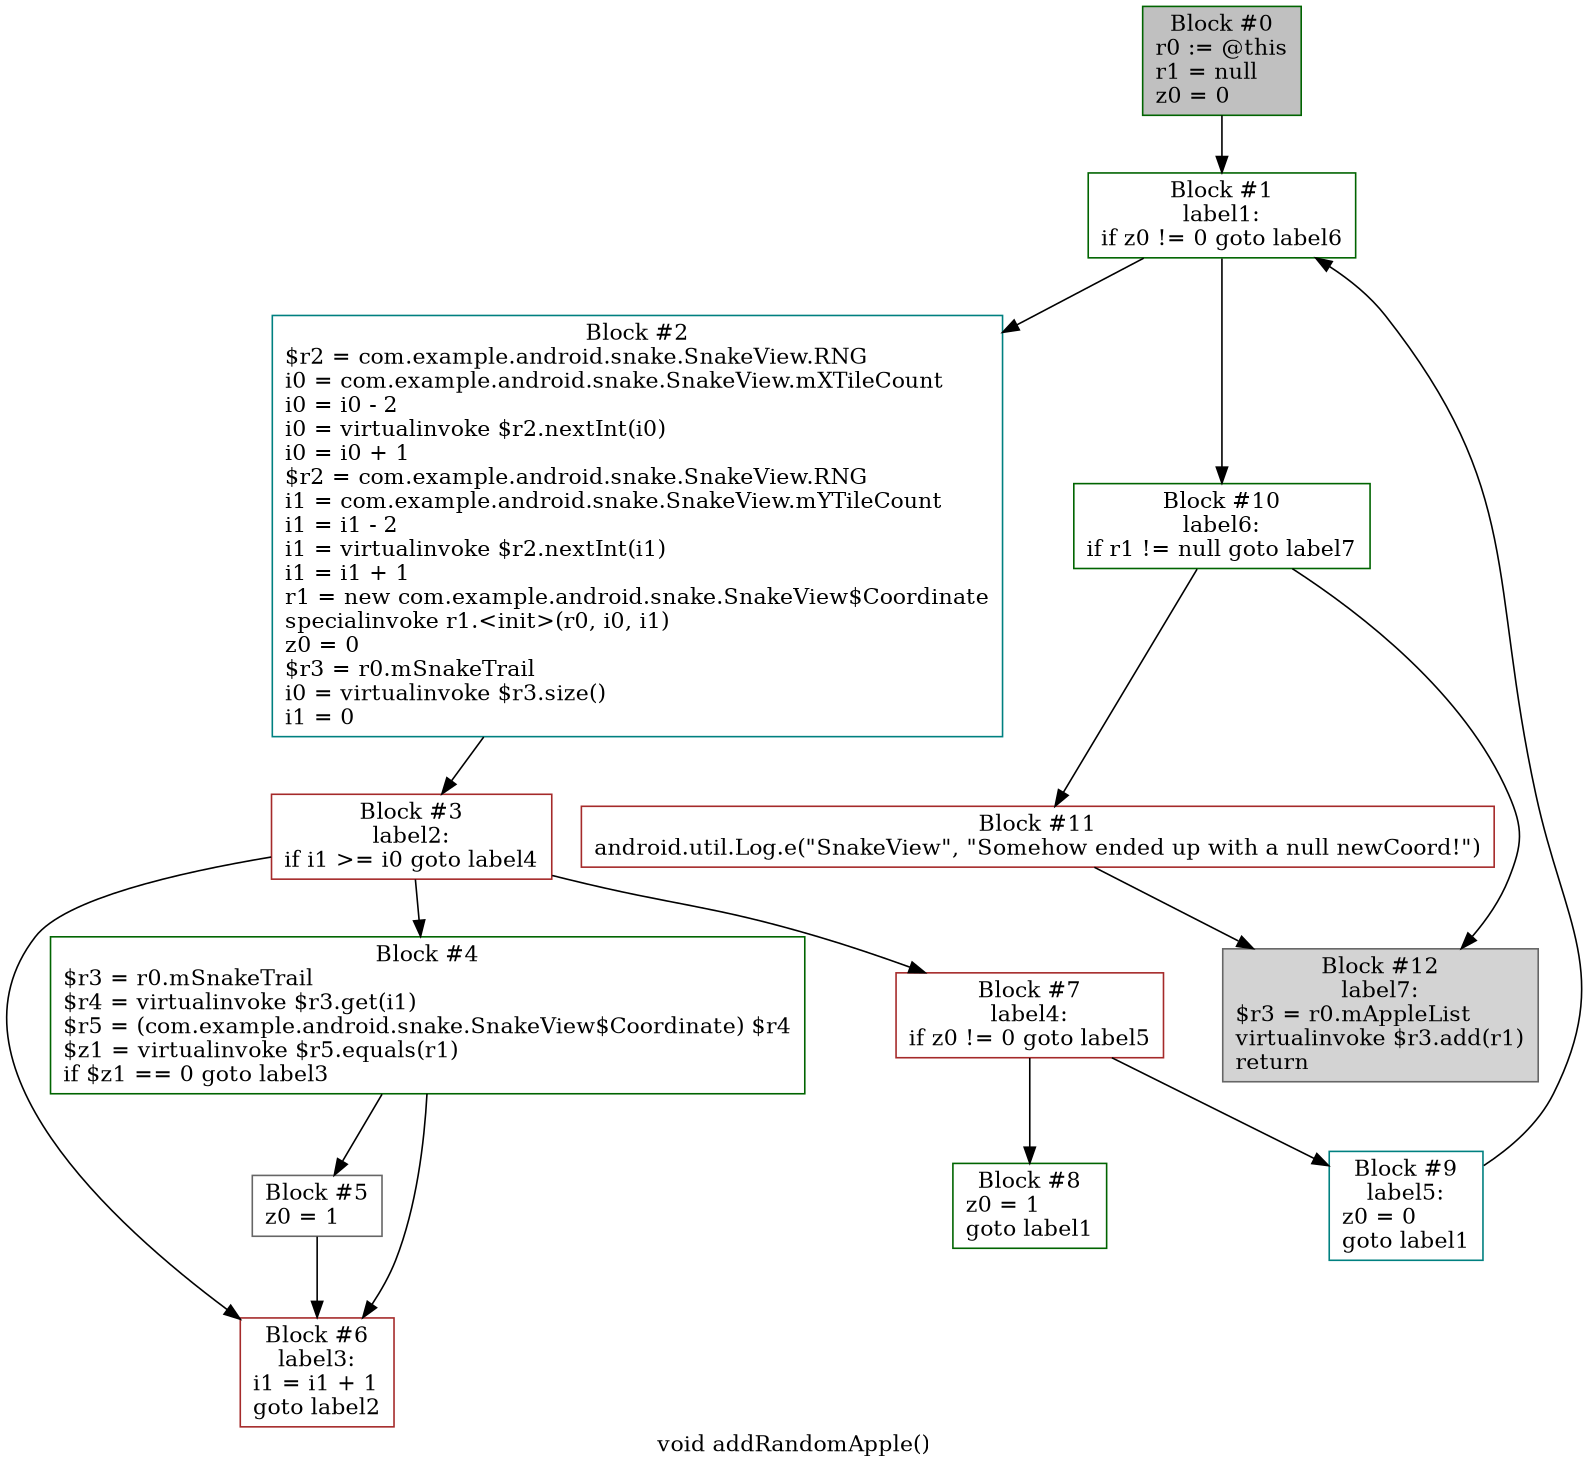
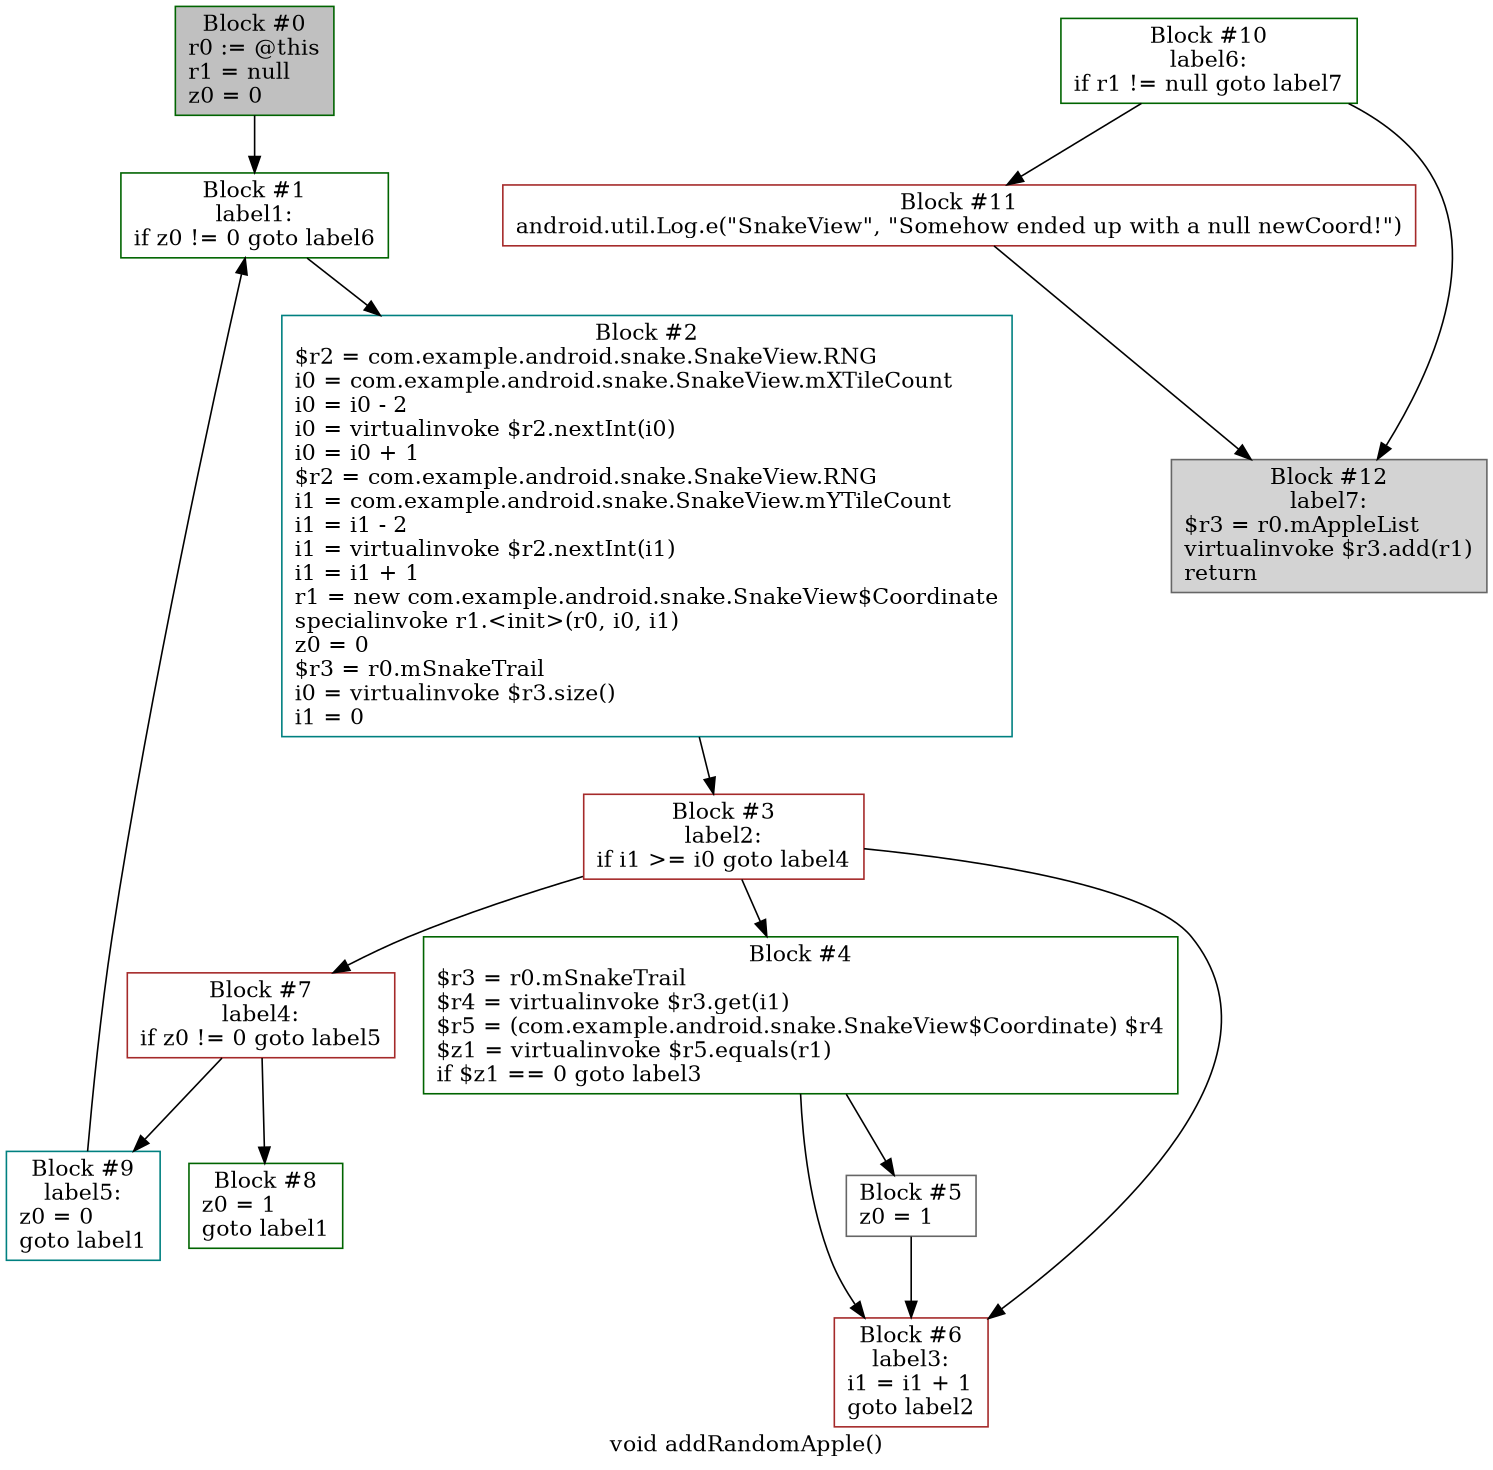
  digraph {
    label="void addRandomApple()"
    node [color=darkgreen shape=box]
    n1 [fillcolor=gray label="Block #0\nr0 := @this\lr1 = null\lz0 = 0\l" style=filled]
    n2 [label="Block #1\nlabel1:\nif z0 != 0 goto label6\l"]
    n3 [color=teal label="Block #2\n$r2 = com.example.android.snake.SnakeView.RNG\li0 = com.example.android.snake.SnakeView.mXTileCount\li0 = i0 - 2\li0 = virtualinvoke $r2.nextInt(i0)\li0 = i0 + 1\l$r2 = com.example.android.snake.SnakeView.RNG\li1 = com.example.android.snake.SnakeView.mYTileCount\li1 = i1 - 2\li1 = virtualinvoke $r2.nextInt(i1)\li1 = i1 + 1\lr1 = new com.example.android.snake.SnakeView$Coordinate\lspecialinvoke r1.<init>(r0, i0, i1)\lz0 = 0\l$r3 = r0.mSnakeTrail\li0 = virtualinvoke $r3.size()\li1 = 0\l"]
    n4 [label="Block #10\nlabel6:\nif r1 != null goto label7\l"]
    n5 [color=brown label="Block #3\nlabel2:\nif i1 >= i0 goto label4\l"]
    n6 [color=brown label="Block #11\nandroid.util.Log.e(\"SnakeView\", \"Somehow ended up with a null newCoord!\")\l"]
    n7 [color=gray40 fillcolor=lightgray label="Block #12\nlabel7:\n$r3 = r0.mAppleList\lvirtualinvoke $r3.add(r1)\lreturn\l" style=filled]
    n8 [label="Block #4\n$r3 = r0.mSnakeTrail\l$r4 = virtualinvoke $r3.get(i1)\l$r5 = (com.example.android.snake.SnakeView$Coordinate) $r4\l$z1 = virtualinvoke $r5.equals(r1)\lif $z1 == 0 goto label3\l"]
    n9 [color=brown label="Block #7\nlabel4:\nif z0 != 0 goto label5\l"]
    n10 [color=brown label="Block #6\nlabel3:\ni1 = i1 + 1\lgoto label2\l"]
    n11 [color=gray40 label="Block #5\nz0 = 1\l"]
    n12 [label="Block #8\nz0 = 1\lgoto label1\l"]
    n13 [color=teal label="Block #9\nlabel5:\nz0 = 0\lgoto label1\l"]
    n1 -> n2
    n2 -> n3
-   n2 -> n4
    n3 -> n5
    n4 -> n6
    n4 -> n7
    n5 -> n8
    n5 -> n9
    n5 -> n10
    n6 -> n7
    n8 -> n10
    n8 -> n11
    n9 -> n12
    n9 -> n13
    n11 -> n10
    n13 -> n2
  }
